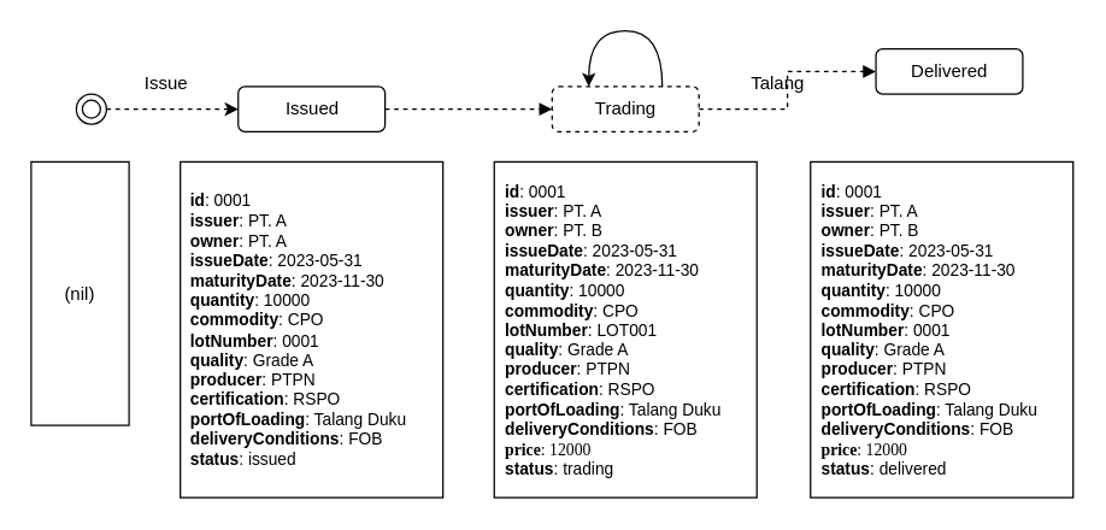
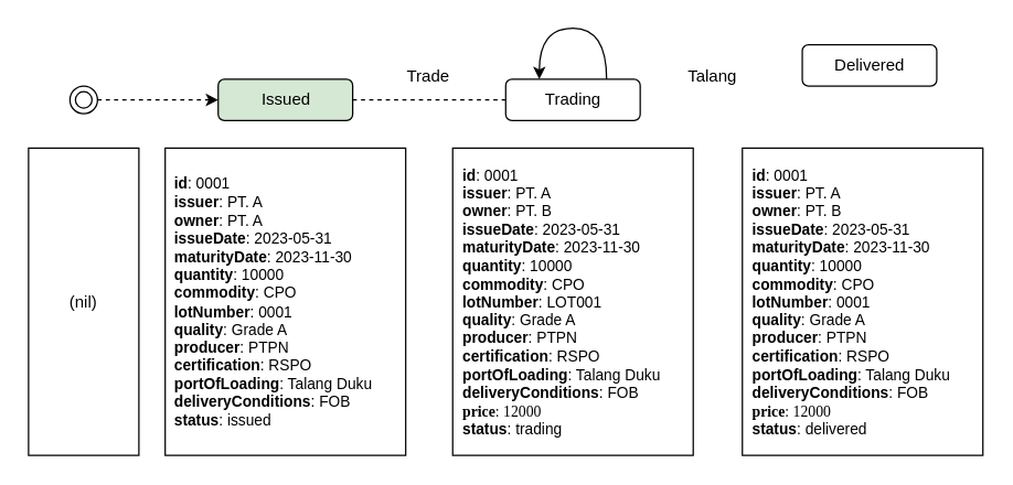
  <mxCell id="0" />
  <mxCell id="1" parent="0" />
- <mxCell id="2" value="Issued" style="rounded=1;whiteSpace=wrap;html=1;" parent="1" vertex="1"><mxGeometry x="157.5" y="57" width="97.5" height="30" as="geometry" /></mxCell>
- <mxCell id="3" style="edgeStyle=orthogonalEdgeStyle;rounded=0;orthogonalLoop=1;jettySize=auto;html=1;exitX=1;exitY=0.5;exitDx=0;exitDy=0;entryX=0;entryY=0.5;entryDx=0;entryDy=0;dashed=1;endArrow=block;endFill=1;" parent="1" source="2" target="5" edge="1"><mxGeometry relative="1" as="geometry"><mxPoint x="458.75" y="72" as="sourcePoint" /></mxGeometry></mxCell>
- <mxCell id="4" style="edgeStyle=orthogonalEdgeStyle;rounded=0;orthogonalLoop=1;jettySize=auto;html=1;exitX=1;exitY=0.5;exitDx=0;exitDy=0;dashed=1;endArrow=block;endFill=1;" parent="1" source="5" target="6" edge="1"><mxGeometry relative="1" as="geometry" /></mxCell>
- <mxCell id="5" value="Trading" style="rounded=1;whiteSpace=wrap;html=1;dashed=1;" parent="1" vertex="1"><mxGeometry x="365.94" y="57" width="97.5" height="30" as="geometry" /></mxCell>
+ <mxCell id="2" value="Issued" style="rounded=1;whiteSpace=wrap;html=1;fillColor=#d5e8d4;" parent="1" vertex="1"><mxGeometry x="157.5" y="57" width="97.5" height="30" as="geometry" /></mxCell>
+ <mxCell id="3" style="edgeStyle=orthogonalEdgeStyle;rounded=0;orthogonalLoop=1;jettySize=auto;html=1;exitX=1;exitY=0.5;exitDx=0;exitDy=0;entryX=0;entryY=0.5;entryDx=0;entryDy=0;dashed=1;endArrow=none;endFill=1;" parent="1" source="2" target="5" edge="1"><mxGeometry relative="1" as="geometry"><mxPoint x="458.75" y="72" as="sourcePoint" /></mxGeometry></mxCell>
+ <mxCell id="5" value="Trading" style="rounded=1;whiteSpace=wrap;html=1;" parent="1" vertex="1"><mxGeometry x="365.94" y="57" width="97.5" height="30" as="geometry" /></mxCell>
  <mxCell id="6" value="Delivered" style="rounded=1;whiteSpace=wrap;html=1;" parent="1" vertex="1"><mxGeometry x="580.94" y="32" width="97.5" height="30" as="geometry" /></mxCell>
  <mxCell id="7" style="edgeStyle=orthogonalEdgeStyle;rounded=0;orthogonalLoop=1;jettySize=auto;html=1;exitX=1;exitY=0.5;exitDx=0;exitDy=0;dashed=1;" parent="1" source="8" target="2" edge="1"><mxGeometry relative="1" as="geometry" /></mxCell>
  <mxCell id="8" value="" style="ellipse;shape=doubleEllipse;html=1;dashed=0;whiteSpace=wrap;aspect=fixed;" parent="1" vertex="1"><mxGeometry x="50" y="62" width="20" height="20" as="geometry" /></mxCell>
- <mxCell id="9" value="(nil)" style="rounded=0;whiteSpace=wrap;html=1;" parent="1" vertex="1"><mxGeometry x="20" y="107" width="65" height="175" as="geometry" /></mxCell>
+ <mxCell id="9" value="(nil)" style="rounded=0;whiteSpace=wrap;html=1;" parent="1" vertex="1"><mxGeometry x="20" y="107" width="80" height="223" as="geometry" /></mxCell>
  <mxCell id="10" value="&lt;div style=&quot;font-size: 11px;&quot;&gt;&lt;font face=&quot;Helvetica&quot;&gt;&lt;b&gt;id&lt;/b&gt;: 0001&lt;/font&gt;&lt;/div&gt;&lt;div style=&quot;&quot;&gt;&lt;font face=&quot;Helvetica&quot;&gt;&lt;b&gt;issuer&lt;/b&gt;: PT. A&lt;br&gt;&lt;/font&gt;&lt;/div&gt;&lt;div style=&quot;font-size: 11px;&quot;&gt;&lt;font face=&quot;Helvetica&quot;&gt;&lt;b&gt;owner&lt;/b&gt;: PT. A&lt;/font&gt;&lt;/div&gt;&lt;div style=&quot;font-size: 11px;&quot;&gt;&lt;div&gt;&lt;font face=&quot;Helvetica&quot;&gt;&lt;b&gt;issueDate&lt;/b&gt;: 2023-05-31&lt;/font&gt;&lt;/div&gt;&lt;div&gt;&lt;span style=&quot;background-color: initial;&quot;&gt;&lt;font face=&quot;Helvetica&quot;&gt;&lt;b&gt;maturityDate&lt;/b&gt;: 2023-11-30&lt;/font&gt;&lt;/span&gt;&lt;/div&gt;&lt;div&gt;&lt;font face=&quot;Helvetica&quot;&gt;&lt;b&gt;quantity&lt;/b&gt;: 10000&lt;/font&gt;&lt;/div&gt;&lt;div&gt;&lt;font face=&quot;Helvetica&quot;&gt;&lt;b&gt;commodity&lt;/b&gt;: CPO&lt;/font&gt;&lt;/div&gt;&lt;div&gt;&lt;font face=&quot;Helvetica&quot;&gt;&lt;b&gt;lotNumber&lt;/b&gt;: 0001&lt;/font&gt;&lt;/div&gt;&lt;div&gt;&lt;font face=&quot;Helvetica&quot;&gt;&lt;b&gt;quality&lt;/b&gt;: Grade A&lt;/font&gt;&lt;/div&gt;&lt;div&gt;&lt;font face=&quot;Helvetica&quot;&gt;&lt;b&gt;producer&lt;/b&gt;: PTPN&lt;/font&gt;&lt;/div&gt;&lt;div&gt;&lt;font face=&quot;Helvetica&quot;&gt;&lt;b&gt;certification&lt;/b&gt;: RSPO&lt;/font&gt;&lt;/div&gt;&lt;div&gt;&lt;font face=&quot;Helvetica&quot;&gt;&lt;b&gt;portOfLoading&lt;/b&gt;: Talang Duku&lt;/font&gt;&lt;/div&gt;&lt;div&gt;&lt;font face=&quot;Helvetica&quot;&gt;&lt;b&gt;deliveryConditions&lt;/b&gt;: FOB&lt;/font&gt;&lt;/div&gt;&lt;div&gt;&lt;font face=&quot;Helvetica&quot;&gt;&lt;b&gt;status&lt;/b&gt;: issued&lt;/font&gt;&lt;/div&gt;&lt;/div&gt;" style="rounded=0;whiteSpace=wrap;html=1;align=left;fontFamily=Verdana;labelBackgroundColor=none;spacingLeft=5;fontSize=11;spacingTop=0;spacing=2;" parent="1" vertex="1"><mxGeometry x="119.06" y="107" width="174.38" height="223" as="geometry" /></mxCell>
  <mxCell id="11" value="&lt;div style=&quot;font-size: 11px;&quot;&gt;&lt;div style=&quot;border-color: var(--border-color);&quot;&gt;&lt;font style=&quot;border-color: var(--border-color);&quot; face=&quot;Helvetica&quot;&gt;&lt;b style=&quot;border-color: var(--border-color);&quot;&gt;id&lt;/b&gt;: 0001&lt;/font&gt;&lt;/div&gt;&lt;div style=&quot;border-color: var(--border-color);&quot;&gt;&lt;font style=&quot;border-color: var(--border-color);&quot; face=&quot;Helvetica&quot;&gt;&lt;b style=&quot;border-color: var(--border-color);&quot;&gt;issuer&lt;/b&gt;: PT. A&lt;br style=&quot;border-color: var(--border-color);&quot;&gt;&lt;/font&gt;&lt;/div&gt;&lt;div style=&quot;border-color: var(--border-color);&quot;&gt;&lt;font style=&quot;border-color: var(--border-color);&quot; face=&quot;Helvetica&quot;&gt;&lt;b style=&quot;border-color: var(--border-color);&quot;&gt;owner&lt;/b&gt;: PT. B&lt;/font&gt;&lt;/div&gt;&lt;div style=&quot;border-color: var(--border-color);&quot;&gt;&lt;div style=&quot;border-color: var(--border-color);&quot;&gt;&lt;font style=&quot;border-color: var(--border-color);&quot; face=&quot;Helvetica&quot;&gt;&lt;b style=&quot;border-color: var(--border-color);&quot;&gt;issueDate&lt;/b&gt;: 2023-05-31&lt;/font&gt;&lt;/div&gt;&lt;div style=&quot;border-color: var(--border-color);&quot;&gt;&lt;font style=&quot;border-color: var(--border-color);&quot; face=&quot;Helvetica&quot;&gt;&lt;b style=&quot;border-color: var(--border-color);&quot;&gt;maturityDate&lt;/b&gt;: 2023-11-30&lt;/font&gt;&lt;/div&gt;&lt;div style=&quot;border-color: var(--border-color);&quot;&gt;&lt;font style=&quot;border-color: var(--border-color);&quot; face=&quot;Helvetica&quot;&gt;&lt;b style=&quot;border-color: var(--border-color);&quot;&gt;quantity&lt;/b&gt;: 10000&lt;/font&gt;&lt;/div&gt;&lt;div style=&quot;border-color: var(--border-color);&quot;&gt;&lt;font style=&quot;border-color: var(--border-color);&quot; face=&quot;Helvetica&quot;&gt;&lt;b style=&quot;border-color: var(--border-color);&quot;&gt;commodity&lt;/b&gt;: CPO&lt;/font&gt;&lt;/div&gt;&lt;div style=&quot;border-color: var(--border-color);&quot;&gt;&lt;font style=&quot;border-color: var(--border-color);&quot; face=&quot;Helvetica&quot;&gt;&lt;b style=&quot;border-color: var(--border-color);&quot;&gt;lotNumber&lt;/b&gt;: LOT001&lt;/font&gt;&lt;/div&gt;&lt;div style=&quot;border-color: var(--border-color);&quot;&gt;&lt;font style=&quot;border-color: var(--border-color);&quot; face=&quot;Helvetica&quot;&gt;&lt;b style=&quot;border-color: var(--border-color);&quot;&gt;quality&lt;/b&gt;: Grade A&lt;/font&gt;&lt;/div&gt;&lt;div style=&quot;border-color: var(--border-color);&quot;&gt;&lt;font style=&quot;border-color: var(--border-color);&quot; face=&quot;Helvetica&quot;&gt;&lt;b style=&quot;border-color: var(--border-color);&quot;&gt;producer&lt;/b&gt;: PTPN&lt;/font&gt;&lt;/div&gt;&lt;div style=&quot;border-color: var(--border-color);&quot;&gt;&lt;font style=&quot;border-color: var(--border-color);&quot; face=&quot;Helvetica&quot;&gt;&lt;b style=&quot;border-color: var(--border-color);&quot;&gt;certification&lt;/b&gt;: RSPO&lt;/font&gt;&lt;/div&gt;&lt;div style=&quot;border-color: var(--border-color);&quot;&gt;&lt;font style=&quot;border-color: var(--border-color);&quot; face=&quot;Helvetica&quot;&gt;&lt;b style=&quot;border-color: var(--border-color);&quot;&gt;portOfLoading&lt;/b&gt;: Talang Duku&lt;/font&gt;&lt;/div&gt;&lt;div style=&quot;border-color: var(--border-color);&quot;&gt;&lt;font style=&quot;border-color: var(--border-color);&quot; face=&quot;Helvetica&quot;&gt;&lt;b style=&quot;border-color: var(--border-color);&quot;&gt;deliveryConditions&lt;/b&gt;: FOB&lt;/font&gt;&lt;/div&gt;&lt;div style=&quot;border-color: var(--border-color);&quot;&gt;&lt;b&gt;price&lt;/b&gt;: 12000&lt;/div&gt;&lt;div style=&quot;border-color: var(--border-color);&quot;&gt;&lt;font style=&quot;border-color: var(--border-color);&quot; face=&quot;Helvetica&quot;&gt;&lt;b style=&quot;border-color: var(--border-color);&quot;&gt;status&lt;/b&gt;: trading&lt;/font&gt;&lt;/div&gt;&lt;/div&gt;&lt;/div&gt;" style="rounded=0;whiteSpace=wrap;html=1;align=left;fontFamily=Verdana;labelBackgroundColor=none;spacingLeft=5;fontSize=11;" parent="1" vertex="1"><mxGeometry x="327.5" y="107" width="174.38" height="223" as="geometry" /></mxCell>
  <mxCell id="12" value="&lt;div style=&quot;font-size: 11px;&quot;&gt;&lt;div style=&quot;border-color: var(--border-color);&quot;&gt;&lt;div style=&quot;border-color: var(--border-color);&quot;&gt;&lt;font style=&quot;border-color: var(--border-color);&quot; face=&quot;Helvetica&quot;&gt;&lt;b style=&quot;border-color: var(--border-color);&quot;&gt;id&lt;/b&gt;: 0001&lt;/font&gt;&lt;/div&gt;&lt;div style=&quot;border-color: var(--border-color);&quot;&gt;&lt;font style=&quot;border-color: var(--border-color);&quot; face=&quot;Helvetica&quot;&gt;&lt;b style=&quot;border-color: var(--border-color);&quot;&gt;issuer&lt;/b&gt;: PT. A&lt;br style=&quot;border-color: var(--border-color);&quot;&gt;&lt;/font&gt;&lt;/div&gt;&lt;div style=&quot;border-color: var(--border-color);&quot;&gt;&lt;font style=&quot;border-color: var(--border-color);&quot; face=&quot;Helvetica&quot;&gt;&lt;b style=&quot;border-color: var(--border-color);&quot;&gt;owner&lt;/b&gt;: PT. B&lt;/font&gt;&lt;/div&gt;&lt;div style=&quot;border-color: var(--border-color);&quot;&gt;&lt;div style=&quot;border-color: var(--border-color);&quot;&gt;&lt;font style=&quot;border-color: var(--border-color);&quot; face=&quot;Helvetica&quot;&gt;&lt;b style=&quot;border-color: var(--border-color);&quot;&gt;issueDate&lt;/b&gt;: 2023-05-31&lt;/font&gt;&lt;/div&gt;&lt;div style=&quot;border-color: var(--border-color);&quot;&gt;&lt;font style=&quot;border-color: var(--border-color);&quot; face=&quot;Helvetica&quot;&gt;&lt;b style=&quot;border-color: var(--border-color);&quot;&gt;maturityDate&lt;/b&gt;: 2023-11-30&lt;/font&gt;&lt;/div&gt;&lt;div style=&quot;border-color: var(--border-color);&quot;&gt;&lt;font style=&quot;border-color: var(--border-color);&quot; face=&quot;Helvetica&quot;&gt;&lt;b style=&quot;border-color: var(--border-color);&quot;&gt;quantity&lt;/b&gt;: 10000&lt;/font&gt;&lt;/div&gt;&lt;div style=&quot;border-color: var(--border-color);&quot;&gt;&lt;font style=&quot;border-color: var(--border-color);&quot; face=&quot;Helvetica&quot;&gt;&lt;b style=&quot;border-color: var(--border-color);&quot;&gt;commodity&lt;/b&gt;: CPO&lt;/font&gt;&lt;/div&gt;&lt;div style=&quot;border-color: var(--border-color);&quot;&gt;&lt;font style=&quot;border-color: var(--border-color);&quot; face=&quot;Helvetica&quot;&gt;&lt;b style=&quot;border-color: var(--border-color);&quot;&gt;lotNumber&lt;/b&gt;: 0001&lt;/font&gt;&lt;/div&gt;&lt;div style=&quot;border-color: var(--border-color);&quot;&gt;&lt;font style=&quot;border-color: var(--border-color);&quot; face=&quot;Helvetica&quot;&gt;&lt;b style=&quot;border-color: var(--border-color);&quot;&gt;quality&lt;/b&gt;: Grade A&lt;/font&gt;&lt;/div&gt;&lt;div style=&quot;border-color: var(--border-color);&quot;&gt;&lt;font style=&quot;border-color: var(--border-color);&quot; face=&quot;Helvetica&quot;&gt;&lt;b style=&quot;border-color: var(--border-color);&quot;&gt;producer&lt;/b&gt;: PTPN&lt;/font&gt;&lt;/div&gt;&lt;div style=&quot;border-color: var(--border-color);&quot;&gt;&lt;font style=&quot;border-color: var(--border-color);&quot; face=&quot;Helvetica&quot;&gt;&lt;b style=&quot;border-color: var(--border-color);&quot;&gt;certification&lt;/b&gt;: RSPO&lt;/font&gt;&lt;/div&gt;&lt;div style=&quot;border-color: var(--border-color);&quot;&gt;&lt;font style=&quot;border-color: var(--border-color);&quot; face=&quot;Helvetica&quot;&gt;&lt;b style=&quot;border-color: var(--border-color);&quot;&gt;portOfLoading&lt;/b&gt;: Talang Duku&lt;/font&gt;&lt;/div&gt;&lt;div style=&quot;border-color: var(--border-color);&quot;&gt;&lt;font style=&quot;border-color: var(--border-color);&quot; face=&quot;Helvetica&quot;&gt;&lt;b style=&quot;border-color: var(--border-color);&quot;&gt;deliveryConditions&lt;/b&gt;: FOB&lt;/font&gt;&lt;/div&gt;&lt;div style=&quot;border-color: var(--border-color);&quot;&gt;&lt;b style=&quot;border-color: var(--border-color);&quot;&gt;price&lt;/b&gt;: 12000&lt;/div&gt;&lt;div style=&quot;border-color: var(--border-color);&quot;&gt;&lt;font style=&quot;border-color: var(--border-color);&quot; face=&quot;Helvetica&quot;&gt;&lt;b style=&quot;border-color: var(--border-color);&quot;&gt;status&lt;/b&gt;: delivered&lt;/font&gt;&lt;/div&gt;&lt;/div&gt;&lt;/div&gt;&lt;/div&gt;" style="rounded=0;whiteSpace=wrap;html=1;align=left;fontFamily=Verdana;labelBackgroundColor=none;spacingLeft=5;fontSize=11;" parent="1" vertex="1"><mxGeometry x="537.5" y="107" width="174.38" height="223" as="geometry" /></mxCell>
- <mxCell id="13" value="Issue" style="text;html=1;strokeColor=none;fillColor=none;align=center;verticalAlign=middle;whiteSpace=wrap;rounded=0;" parent="1" vertex="1"><mxGeometry x="80" y="40" width="60" height="30" as="geometry" /></mxCell>
  <mxCell id="14" value="Talang" style="text;html=1;strokeColor=none;fillColor=none;align=center;verticalAlign=middle;whiteSpace=wrap;rounded=0;" parent="1" vertex="1"><mxGeometry x="485.94" y="40" width="60" height="30" as="geometry" /></mxCell>
+ <mxCell id="15" value="Trade" style="text;html=1;strokeColor=none;fillColor=none;align=center;verticalAlign=middle;whiteSpace=wrap;rounded=0;" parent="1" vertex="1"><mxGeometry x="280" y="40" width="60" height="30" as="geometry" /></mxCell>
  <mxCell id="16" style="edgeStyle=orthogonalEdgeStyle;orthogonalLoop=1;jettySize=auto;html=1;exitX=0.75;exitY=0;exitDx=0;exitDy=0;entryX=0.25;entryY=0;entryDx=0;entryDy=0;curved=1;" edge="1" parent="1" source="5" target="5"><mxGeometry relative="1" as="geometry"><Array as="points"><mxPoint x="439" y="20" /><mxPoint x="390" y="20" /></Array></mxGeometry></mxCell>
